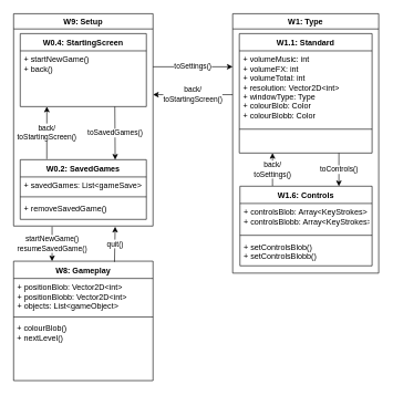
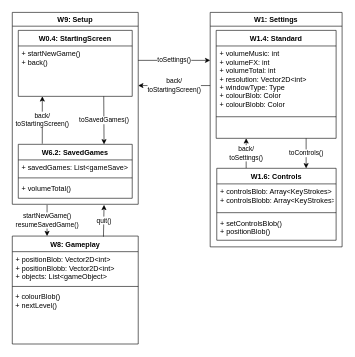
  <mxCell id="0" />
  <mxCell id="1" parent="0" />
  <mxCell id="2" value="W0.4: StartingScreen" style="swimlane;fontStyle=1;align=center;verticalAlign=top;childLayout=stackLayout;horizontal=1;startSize=26;horizontalStack=0;resizeParent=1;resizeLast=0;collapsible=1;marginBottom=0;rounded=0;shadow=0;strokeWidth=1;" parent="1" vertex="1"><mxGeometry x="30" y="50" width="190" height="110" as="geometry"><mxRectangle x="230" y="140" width="160" height="26" as="alternateBounds" /></mxGeometry></mxCell>
  <mxCell id="3" value="+ startNewGame()&#10;+ back()&#10;" style="text;align=left;verticalAlign=top;spacingLeft=4;spacingRight=4;overflow=hidden;rotatable=0;points=[[0,0.5],[1,0.5]];portConstraint=eastwest;" parent="2" vertex="1"><mxGeometry y="26" width="190" height="80" as="geometry" /></mxCell>
- <mxCell id="4" value="W0.2: SavedGames" style="swimlane;fontStyle=1;align=center;verticalAlign=top;childLayout=stackLayout;horizontal=1;startSize=26;horizontalStack=0;resizeParent=1;resizeLast=0;collapsible=1;marginBottom=0;rounded=0;shadow=0;strokeWidth=1;" parent="1" vertex="1"><mxGeometry x="30" y="240" width="190" height="90" as="geometry"><mxRectangle x="130" y="380" width="160" height="26" as="alternateBounds" /></mxGeometry></mxCell>
+ <mxCell id="4" value="W6.2: SavedGames" style="swimlane;fontStyle=1;align=center;verticalAlign=top;childLayout=stackLayout;horizontal=1;startSize=26;horizontalStack=0;resizeParent=1;resizeLast=0;collapsible=1;marginBottom=0;rounded=0;shadow=0;strokeWidth=1;" parent="1" vertex="1"><mxGeometry x="30" y="240" width="190" height="90" as="geometry"><mxRectangle x="130" y="380" width="160" height="26" as="alternateBounds" /></mxGeometry></mxCell>
  <mxCell id="5" value="+ savedGames: List&lt;gameSave&gt;" style="text;align=left;verticalAlign=top;spacingLeft=4;spacingRight=4;overflow=hidden;rotatable=0;points=[[0,0.5],[1,0.5]];portConstraint=eastwest;" parent="4" vertex="1"><mxGeometry y="26" width="190" height="26" as="geometry" /></mxCell>
  <mxCell id="6" value="" style="line;html=1;strokeWidth=1;align=left;verticalAlign=middle;spacingTop=-1;spacingLeft=3;spacingRight=3;rotatable=0;labelPosition=right;points=[];portConstraint=eastwest;" parent="4" vertex="1"><mxGeometry y="52" width="190" height="8" as="geometry" /></mxCell>
- <mxCell id="7" value="+ removeSavedGame()&#10;" style="text;align=left;verticalAlign=top;spacingLeft=4;spacingRight=4;overflow=hidden;rotatable=0;points=[[0,0.5],[1,0.5]];portConstraint=eastwest;" parent="4" vertex="1"><mxGeometry y="60" width="190" height="30" as="geometry" /></mxCell>
- <mxCell id="8" value="W1: Type" style="swimlane;whiteSpace=wrap;html=1;" vertex="1" parent="1"><mxGeometry x="350" y="20" width="220" height="391" as="geometry" /></mxCell>
- <mxCell id="9" value="W1.1: Standard" style="swimlane;fontStyle=1;align=center;verticalAlign=top;childLayout=stackLayout;horizontal=1;startSize=26;horizontalStack=0;resizeParent=1;resizeLast=0;collapsible=1;marginBottom=0;rounded=0;shadow=0;strokeWidth=1;" parent="8" vertex="1"><mxGeometry x="10" y="30" width="200" height="180" as="geometry"><mxRectangle x="550" y="140" width="160" height="26" as="alternateBounds" /></mxGeometry></mxCell>
+ <mxCell id="7" value="+ volumeTotal()&#10;" style="text;align=left;verticalAlign=top;spacingLeft=4;spacingRight=4;overflow=hidden;rotatable=0;points=[[0,0.5],[1,0.5]];portConstraint=eastwest;" parent="4" vertex="1"><mxGeometry y="60" width="190" height="30" as="geometry" /></mxCell>
+ <mxCell id="8" value="W1: Settings" style="swimlane;whiteSpace=wrap;html=1;" vertex="1" parent="1"><mxGeometry x="350" y="20" width="220" height="391" as="geometry" /></mxCell>
+ <mxCell id="9" value="W1.4: Standard" style="swimlane;fontStyle=1;align=center;verticalAlign=top;childLayout=stackLayout;horizontal=1;startSize=26;horizontalStack=0;resizeParent=1;resizeLast=0;collapsible=1;marginBottom=0;rounded=0;shadow=0;strokeWidth=1;" parent="8" vertex="1"><mxGeometry x="10" y="30" width="200" height="180" as="geometry"><mxRectangle x="550" y="140" width="160" height="26" as="alternateBounds" /></mxGeometry></mxCell>
  <mxCell id="10" value="+ volumeMusic: int&#10;+ volumeFX: int&#10;+ volumeTotal: int&#10;+ resolution: Vector2D&lt;int&gt;&#10;+ windowType: Type&#10;+ colourBlob: Color&#10;+ colourBlobb: Color&#10;" style="text;align=left;verticalAlign=top;spacingLeft=4;spacingRight=4;overflow=hidden;rotatable=0;points=[[0,0.5],[1,0.5]];portConstraint=eastwest;" parent="9" vertex="1"><mxGeometry y="26" width="200" height="114" as="geometry" /></mxCell>
  <mxCell id="11" value="" style="line;html=1;strokeWidth=1;align=left;verticalAlign=middle;spacingTop=-1;spacingLeft=3;spacingRight=3;rotatable=0;labelPosition=right;points=[];portConstraint=eastwest;" parent="9" vertex="1"><mxGeometry y="140" width="200" height="8" as="geometry" /></mxCell>
  <mxCell id="12" value="W9: Setup" style="swimlane;whiteSpace=wrap;html=1;" vertex="1" parent="1"><mxGeometry x="20" y="20" width="210" height="320" as="geometry" /></mxCell>
  <mxCell id="13" value="W8: Gameplay" style="swimlane;fontStyle=1;align=center;verticalAlign=top;childLayout=stackLayout;horizontal=1;startSize=26;horizontalStack=0;resizeParent=1;resizeLast=0;collapsible=1;marginBottom=0;rounded=0;shadow=0;strokeWidth=1;fillColor=none;" vertex="1" parent="1"><mxGeometry x="20" y="393" width="210" height="180" as="geometry"><mxRectangle x="550" y="140" width="160" height="26" as="alternateBounds" /></mxGeometry></mxCell>
  <mxCell id="14" value="+ positionBlob: Vector2D&lt;int&gt;&#10;+ positionBlobb: Vector2D&lt;int&gt;&#10;+ objects: List&lt;gameObject&gt;&#10;" style="text;align=left;verticalAlign=top;spacingLeft=4;spacingRight=4;overflow=hidden;rotatable=0;points=[[0,0.5],[1,0.5]];portConstraint=eastwest;" vertex="1" parent="13"><mxGeometry y="26" width="210" height="54" as="geometry" /></mxCell>
  <mxCell id="15" value="" style="line;html=1;strokeWidth=1;align=left;verticalAlign=middle;spacingTop=-1;spacingLeft=3;spacingRight=3;rotatable=0;labelPosition=right;points=[];portConstraint=eastwest;" vertex="1" parent="13"><mxGeometry y="80" width="210" height="8" as="geometry" /></mxCell>
  <mxCell id="16" value="&lt;div&gt;&amp;nbsp;+ colourBlob()&lt;/div&gt;&lt;div&gt;&amp;nbsp;+ nextLevel()&lt;/div&gt;&lt;div&gt; &lt;/div&gt;" style="text;html=1;align=left;verticalAlign=middle;resizable=0;points=[];autosize=1;strokeColor=none;fillColor=none;" vertex="1" parent="13"><mxGeometry y="88" width="210" height="40" as="geometry" /></mxCell>
  <mxCell id="17" value="quit()" style="endArrow=classic;html=1;rounded=0;exitX=0.724;exitY=0.006;exitDx=0;exitDy=0;exitPerimeter=0;" edge="1" parent="1" source="13"><mxGeometry width="50" height="50" relative="1" as="geometry"><mxPoint x="300" y="311" as="sourcePoint" /><mxPoint x="173" y="341" as="targetPoint" /></mxGeometry></mxCell>
  <mxCell id="18" value="&lt;div&gt;startNewGame()&lt;/div&gt;&lt;div&gt;resumeSavedGame()&lt;br&gt;&lt;/div&gt;" style="endArrow=classic;html=1;rounded=0;entryX=0.276;entryY=0;entryDx=0;entryDy=0;entryPerimeter=0;" edge="1" parent="1" target="13"><mxGeometry width="50" height="50" relative="1" as="geometry"><mxPoint x="78" y="341" as="sourcePoint" /><mxPoint x="350" y="261" as="targetPoint" /></mxGeometry></mxCell>
  <mxCell id="19" value="&lt;div&gt;back/&lt;/div&gt;&lt;div&gt;toStartingScreen()&lt;/div&gt;" style="endArrow=classic;html=1;rounded=0;entryX=0.211;entryY=1.05;entryDx=0;entryDy=0;entryPerimeter=0;" edge="1" parent="1" target="3"><mxGeometry width="50" height="50" relative="1" as="geometry"><mxPoint x="70" y="239" as="sourcePoint" /><mxPoint x="350" y="330" as="targetPoint" /></mxGeometry></mxCell>
  <mxCell id="20" value="toSavedGames()" style="endArrow=classic;html=1;rounded=0;exitX=0.75;exitY=1;exitDx=0;exitDy=0;" edge="1" parent="1" source="2"><mxGeometry width="50" height="50" relative="1" as="geometry"><mxPoint x="300" y="380" as="sourcePoint" /><mxPoint x="173" y="240" as="targetPoint" /></mxGeometry></mxCell>
  <mxCell id="21" value="toSettings()" style="endArrow=classic;html=1;rounded=0;exitX=1;exitY=0.25;exitDx=0;exitDy=0;" edge="1" parent="1" source="12"><mxGeometry width="50" height="50" relative="1" as="geometry"><mxPoint x="260" y="630" as="sourcePoint" /><mxPoint x="350" y="100" as="targetPoint" /></mxGeometry></mxCell>
  <mxCell id="22" value="&lt;div&gt;back/&lt;/div&gt;&lt;div&gt;toStartingScreen()&lt;/div&gt;" style="endArrow=classic;html=1;rounded=0;" edge="1" parent="1"><mxGeometry width="50" height="50" relative="1" as="geometry"><mxPoint x="350" y="142" as="sourcePoint" /><mxPoint x="230" y="142" as="targetPoint" /><Array as="points"><mxPoint x="270" y="142" /></Array></mxGeometry></mxCell>
  <mxCell id="23" value="&lt;div&gt;back/&lt;/div&gt;&lt;div&gt;toSettings()&lt;br&gt;&lt;/div&gt;" style="endArrow=classic;html=1;rounded=0;entryX=0.25;entryY=1;entryDx=0;entryDy=0;" edge="1" parent="1" target="9"><mxGeometry width="50" height="50" relative="1" as="geometry"><mxPoint x="410" y="280" as="sourcePoint" /><mxPoint x="350" y="330" as="targetPoint" /></mxGeometry></mxCell>
  <mxCell id="24" value="toControls()" style="endArrow=classic;html=1;rounded=0;exitX=0.75;exitY=1;exitDx=0;exitDy=0;" edge="1" parent="1" source="9"><mxGeometry width="50" height="50" relative="1" as="geometry"><mxPoint x="300" y="380" as="sourcePoint" /><mxPoint x="510" y="280" as="targetPoint" /></mxGeometry></mxCell>
  <mxCell id="25" value="W1.6: Controls" style="swimlane;fontStyle=1;align=center;verticalAlign=top;childLayout=stackLayout;horizontal=1;startSize=26;horizontalStack=0;resizeParent=1;resizeLast=0;collapsible=1;marginBottom=0;rounded=0;shadow=0;strokeWidth=1;" vertex="1" parent="1"><mxGeometry x="361" y="280" width="199" height="120" as="geometry"><mxRectangle x="130" y="380" width="160" height="26" as="alternateBounds" /></mxGeometry></mxCell>
  <mxCell id="26" value="+ controlsBlob: Array&lt;KeyStrokes&gt;&#10;+ controlsBlobb: Array&lt;KeyStrokes&gt;&#10;" style="text;align=left;verticalAlign=top;spacingLeft=4;spacingRight=4;overflow=hidden;rotatable=0;points=[[0,0.5],[1,0.5]];portConstraint=eastwest;" vertex="1" parent="25"><mxGeometry y="26" width="199" height="44" as="geometry" /></mxCell>
  <mxCell id="27" value="" style="line;html=1;strokeWidth=1;align=left;verticalAlign=middle;spacingTop=-1;spacingLeft=3;spacingRight=3;rotatable=0;labelPosition=right;points=[];portConstraint=eastwest;" vertex="1" parent="25"><mxGeometry y="70" width="199" height="8" as="geometry" /></mxCell>
- <mxCell id="28" value="+ setControlsBlob()&#10;+ setControlsBlobb()&#10;&#10;" style="text;align=left;verticalAlign=top;spacingLeft=4;spacingRight=4;overflow=hidden;rotatable=0;points=[[0,0.5],[1,0.5]];portConstraint=eastwest;" vertex="1" parent="25"><mxGeometry y="78" width="199" height="42" as="geometry" /></mxCell>
+ <mxCell id="28" value="+ setControlsBlob()&#10;+ positionBlob()&#10;&#10;" style="text;align=left;verticalAlign=top;spacingLeft=4;spacingRight=4;overflow=hidden;rotatable=0;points=[[0,0.5],[1,0.5]];portConstraint=eastwest;" vertex="1" parent="25"><mxGeometry y="78" width="199" height="42" as="geometry" /></mxCell>
